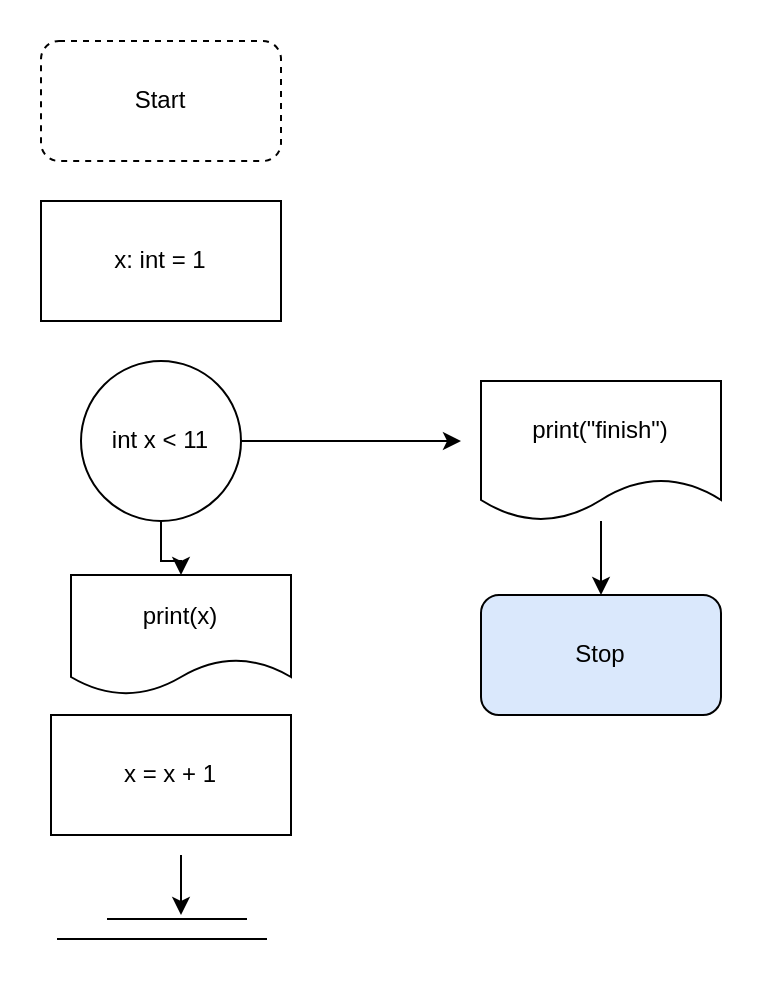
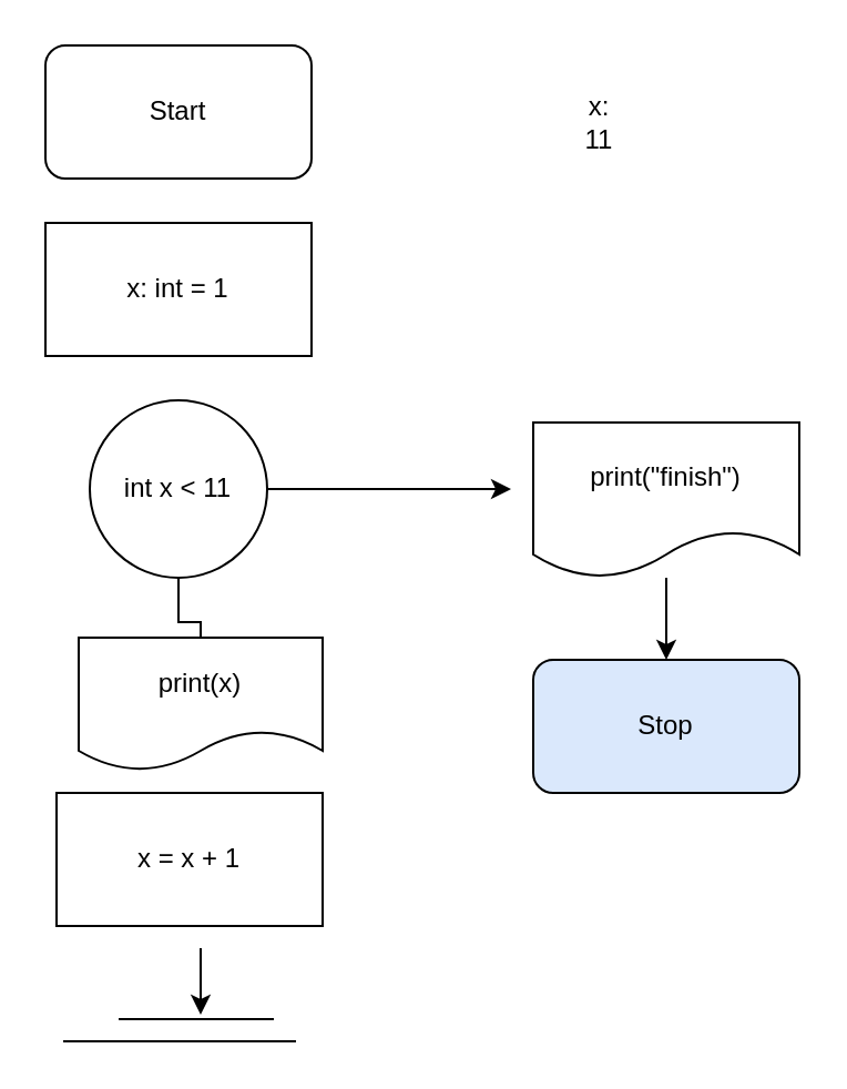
  <mxCell id="0" />
  <mxCell id="1" parent="0" />
- <mxCell id="2" value="Start" style="rounded=1;whiteSpace=wrap;html=1;dashed=1;" vertex="1" parent="1"><mxGeometry x="20" y="20" width="120" height="60" as="geometry" /></mxCell>
+ <mxCell id="2" value="Start" style="rounded=1;whiteSpace=wrap;html=1;" vertex="1" parent="1"><mxGeometry x="20" y="20" width="120" height="60" as="geometry" /></mxCell>
  <mxCell id="3" value="Stop" style="rounded=1;whiteSpace=wrap;html=1;fillColor=#dae8fc;" vertex="1" parent="1"><mxGeometry x="240" y="297" width="120" height="60" as="geometry" /></mxCell>
  <mxCell id="4" value="x: int = 1" style="rounded=0;whiteSpace=wrap;html=1;" vertex="1" parent="1"><mxGeometry x="20" y="100" width="120" height="60" as="geometry" /></mxCell>
  <mxCell id="5" value="x = x + 1" style="rounded=0;whiteSpace=wrap;html=1;" vertex="1" parent="1"><mxGeometry x="25" y="357" width="120" height="60" as="geometry" /></mxCell>
  <mxCell id="6" value="print(x)" style="shape=document;whiteSpace=wrap;html=1;boundedLbl=1;" vertex="1" parent="1"><mxGeometry x="35" y="287" width="110" height="60" as="geometry" /></mxCell>
- <mxCell id="7" value="" style="edgeStyle=orthogonalEdgeStyle;rounded=0;orthogonalLoop=1;jettySize=auto;html=1;" edge="1" parent="1" source="9" target="6"><mxGeometry relative="1" as="geometry" /></mxCell>
+ <mxCell id="7" value="" style="edgeStyle=orthogonalEdgeStyle;rounded=0;orthogonalLoop=1;jettySize=auto;html=1;endArrow=none;" edge="1" parent="1" source="9" target="6"><mxGeometry relative="1" as="geometry" /></mxCell>
  <mxCell id="8" style="edgeStyle=orthogonalEdgeStyle;rounded=0;orthogonalLoop=1;jettySize=auto;html=1;" edge="1" parent="1" source="9"><mxGeometry relative="1" as="geometry"><mxPoint x="230" y="220" as="targetPoint" /></mxGeometry></mxCell>
  <mxCell id="9" value="int x &amp;lt; 11" style="ellipse;whiteSpace=wrap;html=1;aspect=fixed;" vertex="1" parent="1"><mxGeometry x="40" y="180" width="80" height="80" as="geometry" /></mxCell>
  <mxCell id="10" value="" style="endArrow=none;html=1;rounded=0;" edge="1" parent="1"><mxGeometry width="50" height="50" relative="1" as="geometry"><mxPoint x="53" y="459" as="sourcePoint" /><mxPoint x="123" y="459" as="targetPoint" /></mxGeometry></mxCell>
  <mxCell id="11" value="" style="endArrow=none;html=1;rounded=0;" edge="1" parent="1"><mxGeometry width="50" height="50" relative="1" as="geometry"><mxPoint x="28" y="469" as="sourcePoint" /><mxPoint x="133" y="469" as="targetPoint" /></mxGeometry></mxCell>
  <mxCell id="12" value="" style="endArrow=classic;html=1;rounded=0;" edge="1" parent="1"><mxGeometry width="50" height="50" relative="1" as="geometry"><mxPoint x="90" y="427" as="sourcePoint" /><mxPoint x="90" y="457" as="targetPoint" /></mxGeometry></mxCell>
  <mxCell id="13" value="" style="edgeStyle=orthogonalEdgeStyle;rounded=0;orthogonalLoop=1;jettySize=auto;html=1;" edge="1" parent="1" source="14" target="3"><mxGeometry relative="1" as="geometry" /></mxCell>
  <mxCell id="14" value="print(&quot;finish&quot;)" style="shape=document;whiteSpace=wrap;html=1;boundedLbl=1;" vertex="1" parent="1"><mxGeometry x="240" y="190" width="120" height="70" as="geometry" /></mxCell>
+ <mxCell id="15" value="x:&lt;br&gt;11" style="text;html=1;align=center;verticalAlign=middle;whiteSpace=wrap;rounded=0;" vertex="1" parent="1"><mxGeometry x="240" y="40" width="60" height="30" as="geometry" /></mxCell>
